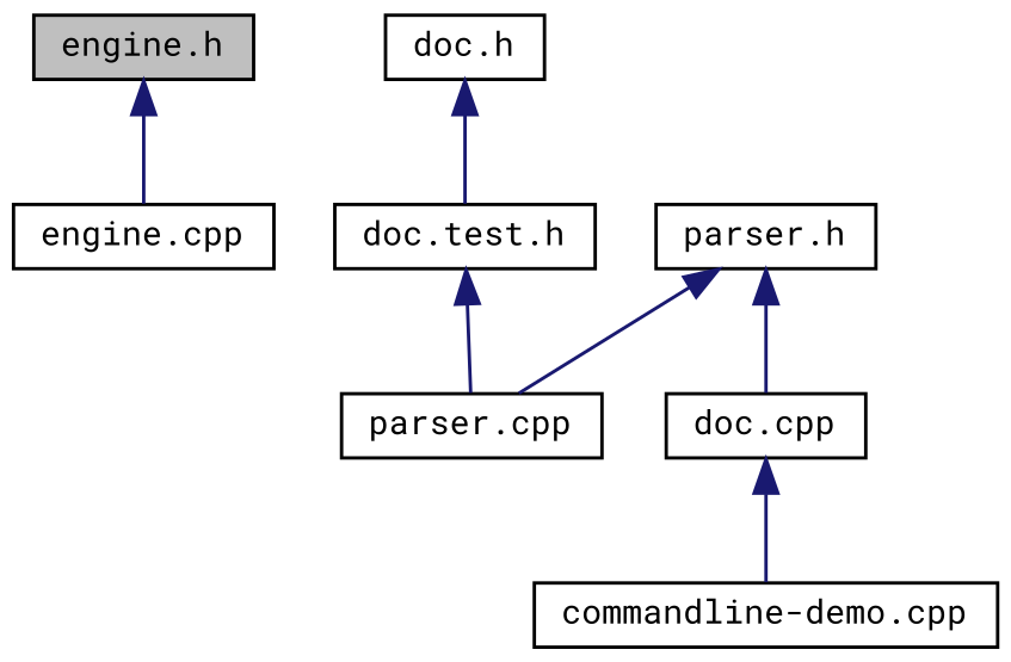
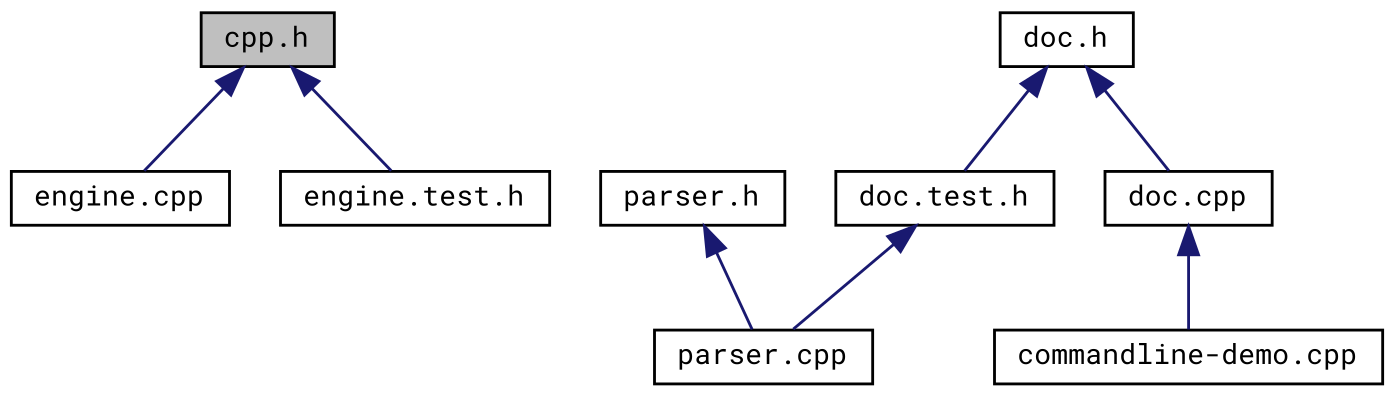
  digraph {
    fontname="Roboto Mono"
    node [color=black fillcolor=white fontname="Roboto Mono" fontsize=10 shape=record style=filled]
    edge [color=midnightblue dir=back fontname="Roboto Mono" fontsize=10 labelfontname=Helvetica labelfontsize=10 style=solid]
-   n1 [fillcolor=grey75 fontcolor=black height=0.2 label="engine.h" width=0.4]
+   n1 [fillcolor=grey75 fontcolor=black height=0.2 label="cpp.h" width=0.4]
    n2 [height=0.2 label="engine.cpp" width=0.4]
+   n3 [height=0.2 label="engine.test.h" width=0.4]
    n4 [height=0.2 label="parser.h" width=0.4]
    n5 [height=0.2 label="parser.cpp" width=0.4]
    n6 [height=0.2 label="doc.h" width=0.4]
    n7 [height=0.2 label="doc.cpp" width=0.4]
    n8 [height=0.2 label="doc.test.h" width=0.4]
    n9 [height=0.2 label="commandline-demo.cpp" width=0.4]
    n1 -> n2
+   n1 -> n3
    n4 -> n5
-   n4 -> n7
+   n6 -> n7
    n6 -> n8
    n7 -> n9
    n8 -> n5
  }
